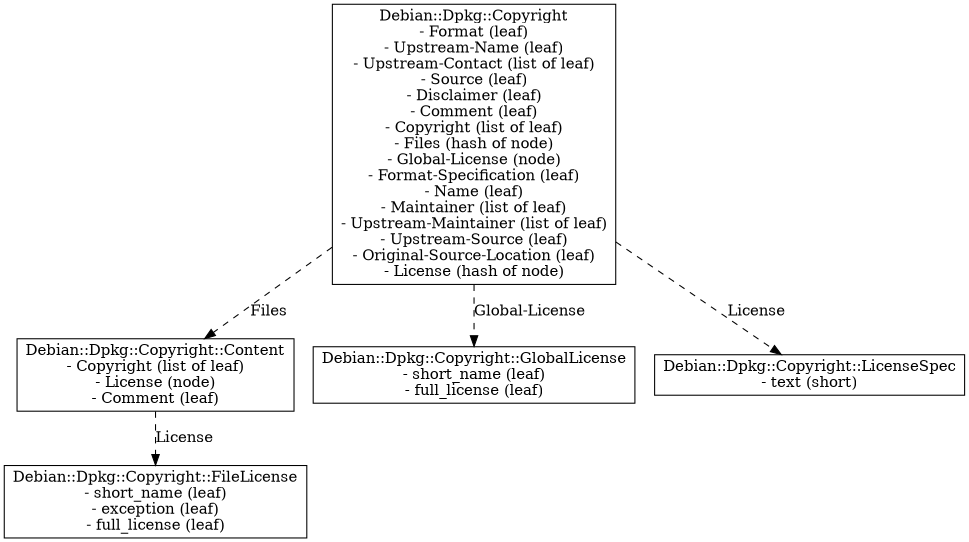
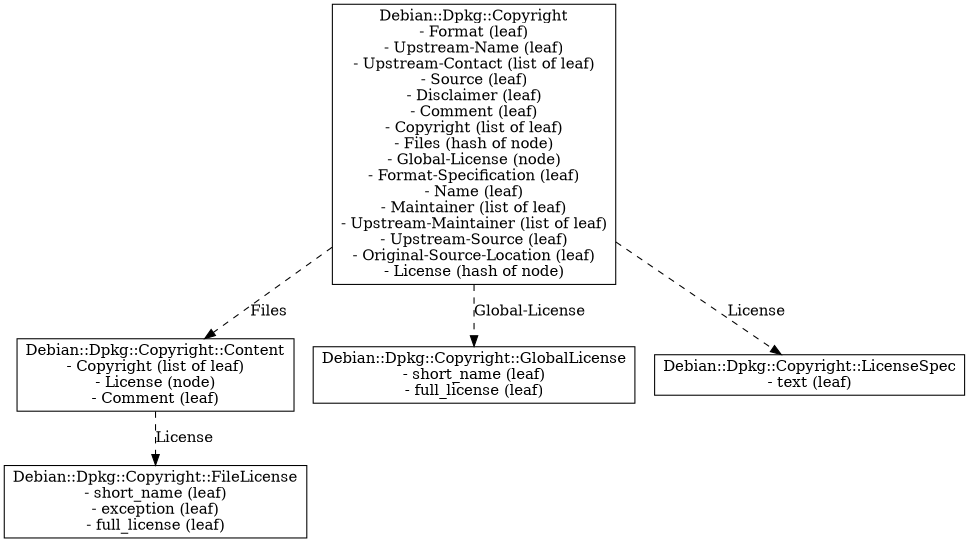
  digraph {
    node [shape=box]
    edge [style=dashed]
    n1 [label="Debian::Dpkg::Copyright\n- Format (leaf)\n- Upstream-Name (leaf)\n- Upstream-Contact (list of leaf)\n- Source (leaf)\n- Disclaimer (leaf)\n- Comment (leaf)\n- Copyright (list of leaf)\n- Files (hash of node)\n- Global-License (node)\n- Format-Specification (leaf)\n- Name (leaf)\n- Maintainer (list of leaf)\n- Upstream-Maintainer (list of leaf)\n- Upstream-Source (leaf)\n- Original-Source-Location (leaf)\n- License (hash of node)\n"]
    n2 [label="Debian::Dpkg::Copyright::Content\n- Copyright (list of leaf)\n- License (node)\n- Comment (leaf)\n"]
    n3 [label="Debian::Dpkg::Copyright::GlobalLicense\n- short_name (leaf)\n- full_license (leaf)\n"]
-   n4 [label="Debian::Dpkg::Copyright::LicenseSpec\n- text (short)\n"]
+   n4 [label="Debian::Dpkg::Copyright::LicenseSpec\n- text (leaf)\n"]
    n5 [label="Debian::Dpkg::Copyright::FileLicense\n- short_name (leaf)\n- exception (leaf)\n- full_license (leaf)\n"]
    n1 -> n2 [label=Files]
    n1 -> n3 [label="Global-License"]
    n1 -> n4 [label=License]
    n2 -> n5 [label=License]
  }
